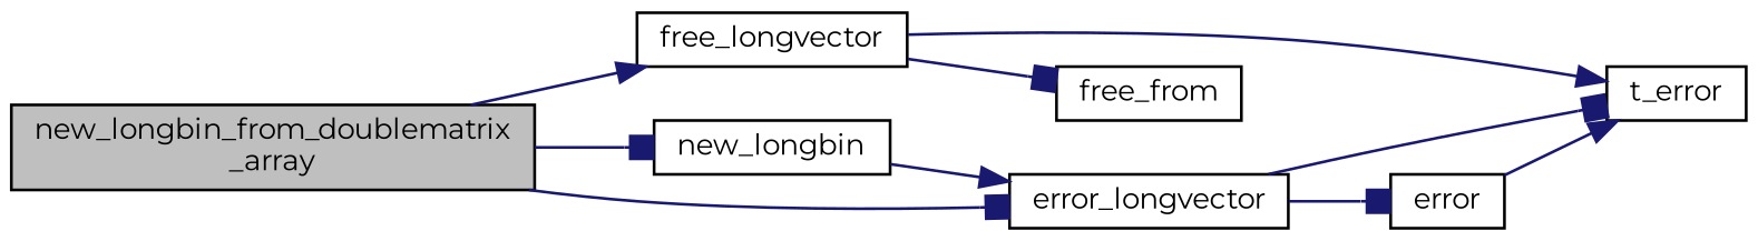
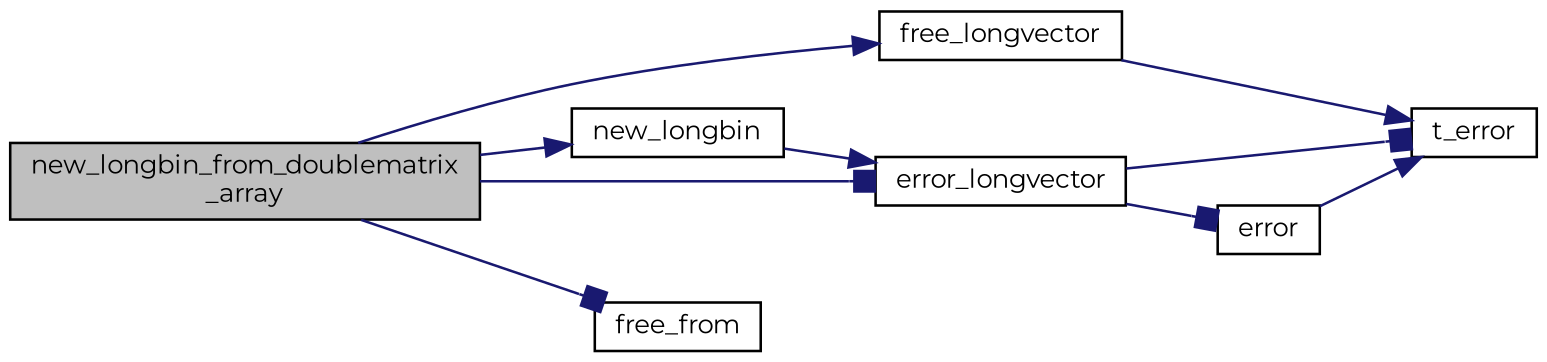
  digraph {
    fontname=Montserrat
    rankdir=LR
    node [color=black fontname=Montserrat fontsize=10 shape=record]
    edge [arrowhead=normal color=midnightblue fontname=Montserrat fontsize=10 labelfontname=FreeSans labelfontsize=10 style=solid]
    n1 [fillcolor=grey75 fontcolor=black height=0.2 label="new_longbin_from_doublematrix\l_array" style=filled width=0.4]
    n2 [height=0.2 label=free_longvector width=0.4]
    n3 [height=0.2 label=new_longbin width=0.4]
    n4 [height=0.2 label=error_longvector width=0.4]
    n5 [height=0.2 label=t_error width=0.4]
    n6 [height=0.2 label=free_from width=0.4]
    n7 [height=0.2 label=error width=0.4]
    n1 -> n2
-   n1 -> n3 [arrowhead=box]
+   n1 -> n3
    n1 -> n4 [arrowhead=box]
    n2 -> n5
-   n2 -> n6 [arrowhead=box]
+   n1 -> n6 [arrowhead=box]
    n3 -> n4
    n4 -> n5 [arrowhead=box]
    n4 -> n7 [arrowhead=box]
    n7 -> n5
  }
